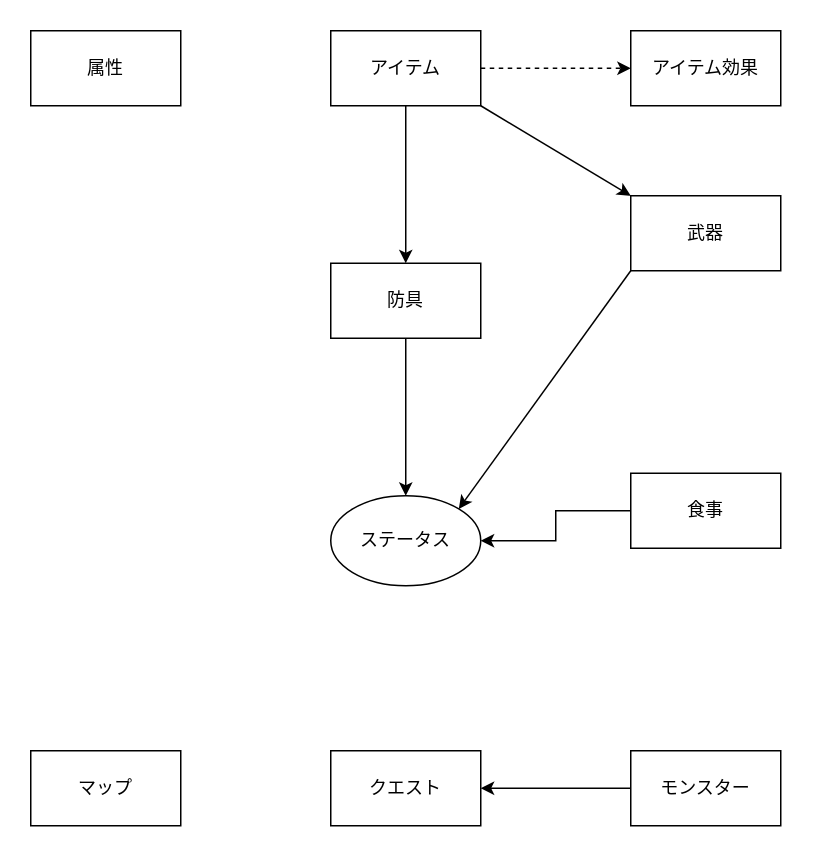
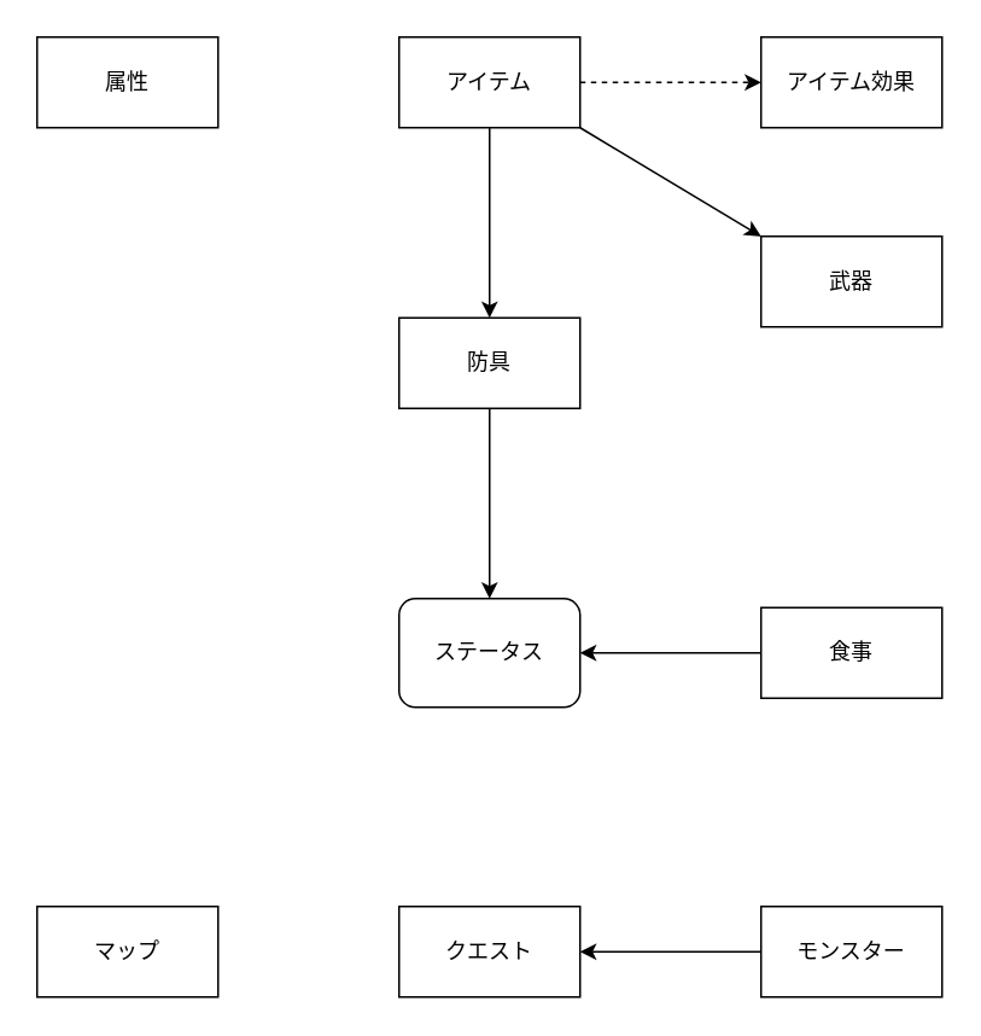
  <mxCell id="0" />
  <mxCell id="1" parent="0" />
- <mxCell id="2" value="ステータス" style="ellipse;whiteSpace=wrap;html=1;" vertex="1" parent="1"><mxGeometry x="220" y="330" width="100" height="60" as="geometry" /></mxCell>
+ <mxCell id="2" value="ステータス" style="whiteSpace=wrap;html=1;rounded=1;" vertex="1" parent="1"><mxGeometry x="220" y="330" width="100" height="60" as="geometry" /></mxCell>
  <mxCell id="3" style="edgeStyle=orthogonalEdgeStyle;rounded=0;orthogonalLoop=1;jettySize=auto;html=1;exitX=0.5;exitY=1;exitDx=0;exitDy=0;entryX=0.5;entryY=0;entryDx=0;entryDy=0;" edge="1" parent="1" source="4" target="2"><mxGeometry relative="1" as="geometry" /></mxCell>
  <mxCell id="4" value="防具" style="rounded=0;whiteSpace=wrap;html=1;" vertex="1" parent="1"><mxGeometry x="220" y="175" width="100" height="50" as="geometry" /></mxCell>
  <mxCell id="5" value="アイテム効果" style="rounded=0;whiteSpace=wrap;html=1;" vertex="1" parent="1"><mxGeometry x="420" y="20" width="100" height="50" as="geometry" /></mxCell>
  <mxCell id="6" style="edgeStyle=orthogonalEdgeStyle;rounded=0;orthogonalLoop=1;jettySize=auto;html=1;exitX=0;exitY=0.5;exitDx=0;exitDy=0;entryX=1;entryY=0.5;entryDx=0;entryDy=0;" edge="1" parent="1" source="7" target="2"><mxGeometry relative="1" as="geometry" /></mxCell>
- <mxCell id="7" value="食事" style="rounded=0;whiteSpace=wrap;html=1;" vertex="1" parent="1"><mxGeometry x="420" y="315" width="100" height="50" as="geometry" /></mxCell>
+ <mxCell id="7" value="食事" style="rounded=0;whiteSpace=wrap;html=1;" vertex="1" parent="1"><mxGeometry x="420" y="335" width="100" height="50" as="geometry" /></mxCell>
  <mxCell id="8" value="アイテム" style="rounded=0;whiteSpace=wrap;html=1;" vertex="1" parent="1"><mxGeometry x="220" y="20" width="100" height="50" as="geometry" /></mxCell>
  <mxCell id="9" value="クエスト" style="rounded=0;whiteSpace=wrap;html=1;" vertex="1" parent="1"><mxGeometry x="220" y="500" width="100" height="50" as="geometry" /></mxCell>
  <mxCell id="10" value="マップ" style="rounded=0;whiteSpace=wrap;html=1;" vertex="1" parent="1"><mxGeometry x="20" y="500" width="100" height="50" as="geometry" /></mxCell>
  <mxCell id="11" value="モンスター" style="rounded=0;whiteSpace=wrap;html=1;" vertex="1" parent="1"><mxGeometry x="420" y="500" width="100" height="50" as="geometry" /></mxCell>
  <mxCell id="12" value="属性" style="rounded=0;whiteSpace=wrap;html=1;" vertex="1" parent="1"><mxGeometry x="20" y="20" width="100" height="50" as="geometry" /></mxCell>
  <mxCell id="13" value="武器" style="rounded=0;whiteSpace=wrap;html=1;" vertex="1" parent="1"><mxGeometry x="420" y="130" width="100" height="50" as="geometry" /></mxCell>
  <mxCell id="14" value="" style="endArrow=classic;html=1;rounded=0;entryX=0.5;entryY=0;entryDx=0;entryDy=0;" edge="1" parent="1" target="4"><mxGeometry width="50" height="50" relative="1" as="geometry"><mxPoint x="270" y="70" as="sourcePoint" /><mxPoint x="270" y="170" as="targetPoint" /></mxGeometry></mxCell>
  <mxCell id="15" value="" style="endArrow=classic;html=1;rounded=0;exitX=1;exitY=1;exitDx=0;exitDy=0;entryX=0;entryY=0;entryDx=0;entryDy=0;" edge="1" parent="1" source="8" target="13"><mxGeometry width="50" height="50" relative="1" as="geometry"><mxPoint x="280" y="185" as="sourcePoint" /><mxPoint x="280" y="85" as="targetPoint" /></mxGeometry></mxCell>
  <mxCell id="16" value="" style="endArrow=classic;html=1;rounded=0;exitX=1;exitY=0.5;exitDx=0;exitDy=0;entryX=0;entryY=0.5;entryDx=0;entryDy=0;dashed=1;" edge="1" parent="1" source="8" target="5"><mxGeometry width="50" height="50" relative="1" as="geometry"><mxPoint x="290" y="195" as="sourcePoint" /><mxPoint x="290" y="95" as="targetPoint" /></mxGeometry></mxCell>
- <mxCell id="17" value="" style="endArrow=classic;html=1;rounded=0;exitX=0;exitY=1;exitDx=0;exitDy=0;entryX=1;entryY=0;entryDx=0;entryDy=0;" edge="1" parent="1" source="13" target="2"><mxGeometry width="50" height="50" relative="1" as="geometry"><mxPoint x="330" y="80" as="sourcePoint" /><mxPoint x="430" y="185" as="targetPoint" /></mxGeometry></mxCell>
  <mxCell id="18" value="" style="endArrow=classic;html=1;rounded=0;exitX=0;exitY=0.5;exitDx=0;exitDy=0;" edge="1" parent="1" source="11"><mxGeometry width="50" height="50" relative="1" as="geometry"><mxPoint x="390" y="550" as="sourcePoint" /><mxPoint x="320" y="525" as="targetPoint" /></mxGeometry></mxCell>
